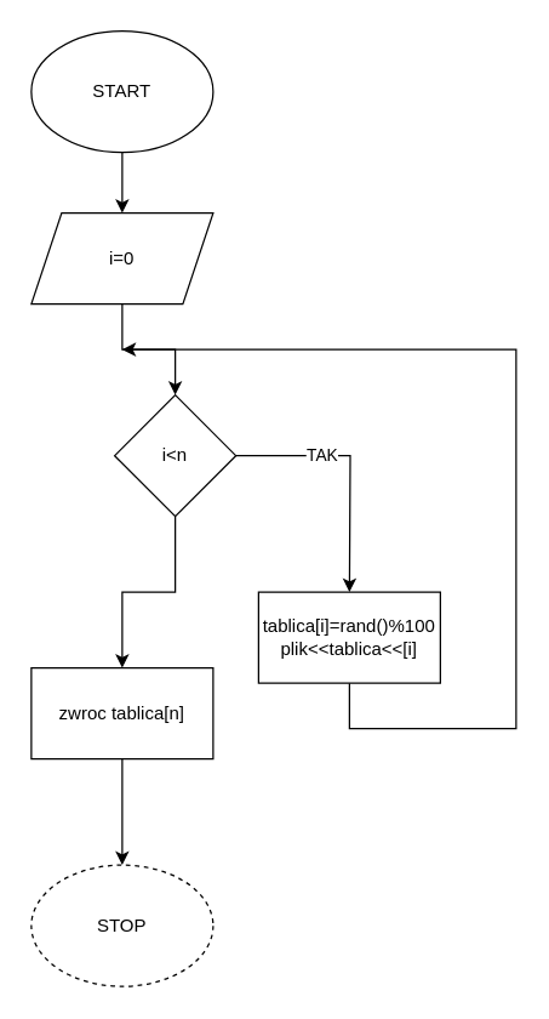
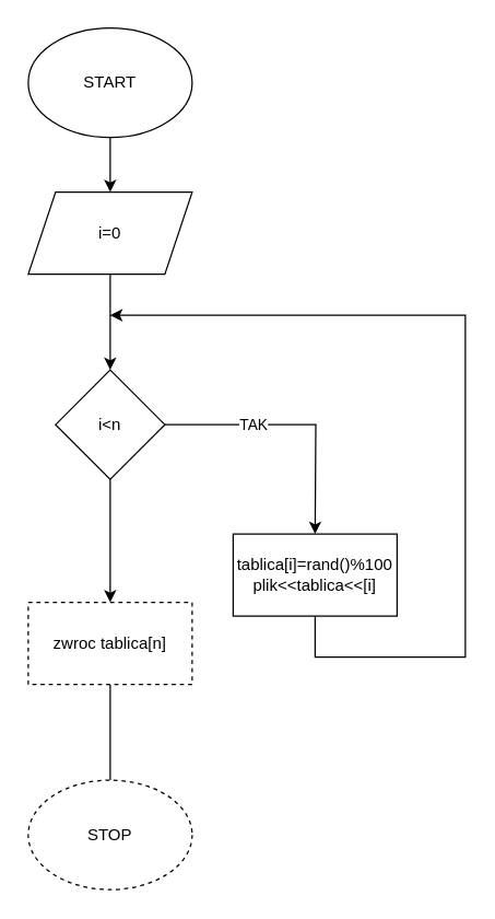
  <mxCell id="0" />
  <mxCell id="1" parent="0" />
  <mxCell id="2" value="" style="edgeStyle=orthogonalEdgeStyle;rounded=0;orthogonalLoop=1;jettySize=auto;html=1;" edge="1" parent="1" source="3" target="5"><mxGeometry relative="1" as="geometry" /></mxCell>
  <mxCell id="3" value="START" style="ellipse;whiteSpace=wrap;html=1;" vertex="1" parent="1"><mxGeometry x="20" y="20" width="120" height="80" as="geometry" /></mxCell>
  <mxCell id="4" value="" style="edgeStyle=orthogonalEdgeStyle;rounded=0;orthogonalLoop=1;jettySize=auto;html=1;" edge="1" parent="1" source="5" target="9"><mxGeometry relative="1" as="geometry" /></mxCell>
  <mxCell id="5" value="i=0" style="shape=parallelogram;perimeter=parallelogramPerimeter;whiteSpace=wrap;html=1;fixedSize=1;" vertex="1" parent="1"><mxGeometry x="20" y="140" width="120" height="60" as="geometry" /></mxCell>
  <mxCell id="6" style="edgeStyle=orthogonalEdgeStyle;rounded=0;orthogonalLoop=1;jettySize=auto;html=1;" edge="1" parent="1" source="9"><mxGeometry relative="1" as="geometry"><mxPoint x="230" y="390" as="targetPoint" /></mxGeometry></mxCell>
  <mxCell id="7" value="TAK" style="edgeLabel;html=1;align=center;verticalAlign=middle;resizable=0;points=[];" vertex="1" connectable="0" parent="6"><mxGeometry x="-0.329" y="1" relative="1" as="geometry"><mxPoint as="offset" /></mxGeometry></mxCell>
  <mxCell id="8" value="" style="edgeStyle=orthogonalEdgeStyle;rounded=0;orthogonalLoop=1;jettySize=auto;html=1;" edge="1" parent="1" source="9" target="13"><mxGeometry relative="1" as="geometry" /></mxCell>
- <mxCell id="9" value="i&amp;lt;n" style="rhombus;whiteSpace=wrap;html=1;" vertex="1" parent="1"><mxGeometry x="75" y="260" width="80" height="80" as="geometry" /></mxCell>
+ <mxCell id="9" value="i&amp;lt;n" style="rhombus;whiteSpace=wrap;html=1;" vertex="1" parent="1"><mxGeometry x="40" y="270" width="80" height="80" as="geometry" /></mxCell>
  <mxCell id="10" style="edgeStyle=orthogonalEdgeStyle;rounded=0;orthogonalLoop=1;jettySize=auto;html=1;" edge="1" parent="1" source="11"><mxGeometry relative="1" as="geometry"><mxPoint x="80" y="230" as="targetPoint" /><Array as="points"><mxPoint x="230" y="480" /><mxPoint x="340" y="480" /><mxPoint x="340" y="230" /></Array></mxGeometry></mxCell>
  <mxCell id="11" value="tablica[i]=rand()%100&lt;br&gt;plik&amp;lt;&amp;lt;tablica&amp;lt;&amp;lt;[i]" style="rounded=0;whiteSpace=wrap;html=1;" vertex="1" parent="1"><mxGeometry x="170" y="390" width="120" height="60" as="geometry" /></mxCell>
- <mxCell id="12" value="" style="edgeStyle=orthogonalEdgeStyle;rounded=0;orthogonalLoop=1;jettySize=auto;html=1;" edge="1" parent="1" source="13" target="14"><mxGeometry relative="1" as="geometry" /></mxCell>
- <mxCell id="13" value="zwroc tablica[n]" style="whiteSpace=wrap;html=1;" vertex="1" parent="1"><mxGeometry x="20" y="440" width="120" height="60" as="geometry" /></mxCell>
+ <mxCell id="12" value="" style="edgeStyle=orthogonalEdgeStyle;rounded=0;orthogonalLoop=1;jettySize=auto;html=1;endArrow=none;" edge="1" parent="1" source="13" target="14"><mxGeometry relative="1" as="geometry" /></mxCell>
+ <mxCell id="13" value="zwroc tablica[n]" style="whiteSpace=wrap;html=1;dashed=1;" vertex="1" parent="1"><mxGeometry x="20" y="440" width="120" height="60" as="geometry" /></mxCell>
  <mxCell id="14" value="STOP" style="ellipse;whiteSpace=wrap;html=1;dashed=1;" vertex="1" parent="1"><mxGeometry x="20" y="570" width="120" height="80" as="geometry" /></mxCell>
